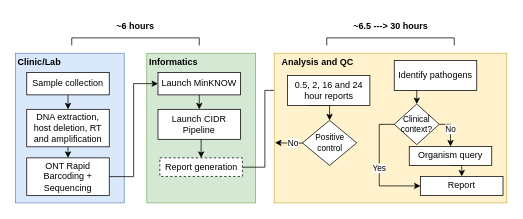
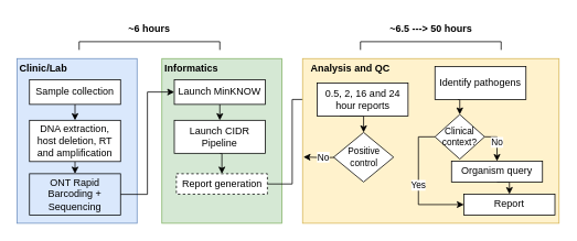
  <mxCell id="0" />
  <mxCell id="1" parent="0" />
  <mxCell id="2" value="" style="rounded=0;whiteSpace=wrap;html=1;fillColor=#dae8fc;strokeColor=#6c8ebf;" vertex="1" parent="1"><mxGeometry x="20" y="70.5" width="145" height="199.5" as="geometry" /></mxCell>
  <mxCell id="3" style="edgeStyle=orthogonalEdgeStyle;rounded=0;orthogonalLoop=1;jettySize=auto;html=1;exitX=0.5;exitY=1;exitDx=0;exitDy=0;entryX=0.5;entryY=0;entryDx=0;entryDy=0;" edge="1" parent="1" source="4" target="6"><mxGeometry relative="1" as="geometry" /></mxCell>
  <mxCell id="4" value="Sample collection" style="rounded=0;whiteSpace=wrap;html=1;" vertex="1" parent="1"><mxGeometry x="35" y="96" width="110" height="30" as="geometry" /></mxCell>
  <mxCell id="5" style="edgeStyle=orthogonalEdgeStyle;rounded=0;orthogonalLoop=1;jettySize=auto;html=1;exitX=0.5;exitY=1;exitDx=0;exitDy=0;entryX=0.5;entryY=0;entryDx=0;entryDy=0;" edge="1" parent="1" source="6" target="7"><mxGeometry relative="1" as="geometry" /></mxCell>
  <mxCell id="6" value="DNA extraction, host deletion, RT and amplification" style="rounded=0;whiteSpace=wrap;html=1;" vertex="1" parent="1"><mxGeometry x="35" y="145.25" width="110" height="50" as="geometry" /></mxCell>
- <mxCell id="7" value="ONT Rapid Barcoding + Sequencing" style="rounded=0;whiteSpace=wrap;html=1;" vertex="1" parent="1"><mxGeometry x="35" y="210" width="110" height="50" as="geometry" /></mxCell>
+ <mxCell id="7" value="ONT Rapid Barcoding + Sequencing" style="rounded=0;whiteSpace=wrap;html=1;fillColor=#dae8fc;" vertex="1" parent="1"><mxGeometry x="35" y="210" width="110" height="50" as="geometry" /></mxCell>
  <mxCell id="8" value="&lt;b&gt;Clinic/Lab&lt;/b&gt;" style="text;html=1;strokeColor=none;fillColor=none;align=center;verticalAlign=middle;whiteSpace=wrap;rounded=0;" vertex="1" parent="1"><mxGeometry x="22" y="72" width="60" height="20" as="geometry" /></mxCell>
  <mxCell id="9" value="" style="rounded=0;whiteSpace=wrap;html=1;fillColor=#d5e8d4;strokeColor=#82b366;" vertex="1" parent="1"><mxGeometry x="195" y="70.5" width="145" height="199.5" as="geometry" /></mxCell>
  <mxCell id="10" style="edgeStyle=orthogonalEdgeStyle;rounded=0;orthogonalLoop=1;jettySize=auto;html=1;exitX=0.5;exitY=1;exitDx=0;exitDy=0;entryX=0.5;entryY=0;entryDx=0;entryDy=0;" edge="1" parent="1" source="11" target="13"><mxGeometry relative="1" as="geometry" /></mxCell>
  <mxCell id="11" value="Launch MinKNOW" style="rounded=0;whiteSpace=wrap;html=1;" vertex="1" parent="1"><mxGeometry x="210" y="96" width="110" height="30" as="geometry" /></mxCell>
  <mxCell id="12" style="edgeStyle=orthogonalEdgeStyle;rounded=0;orthogonalLoop=1;jettySize=auto;html=1;exitX=0.5;exitY=1;exitDx=0;exitDy=0;entryX=0.5;entryY=0;entryDx=0;entryDy=0;" edge="1" parent="1" source="13" target="15"><mxGeometry relative="1" as="geometry" /></mxCell>
  <mxCell id="13" value="Launch CIDR Pipeline" style="rounded=0;whiteSpace=wrap;html=1;" vertex="1" parent="1"><mxGeometry x="210" y="145.25" width="110" height="40" as="geometry" /></mxCell>
  <mxCell id="14" style="edgeStyle=orthogonalEdgeStyle;rounded=0;orthogonalLoop=1;jettySize=auto;html=1;entryX=0;entryY=0.5;entryDx=0;entryDy=0;" edge="1" parent="1" source="15" target="23"><mxGeometry relative="1" as="geometry" /></mxCell>
  <mxCell id="15" value="Report generation" style="rounded=0;whiteSpace=wrap;html=1;dashed=1;" vertex="1" parent="1"><mxGeometry x="212.5" y="210" width="110" height="24.75" as="geometry" /></mxCell>
  <mxCell id="16" value="&lt;b&gt;Informatics&lt;/b&gt;" style="text;html=1;strokeColor=none;fillColor=none;align=center;verticalAlign=middle;whiteSpace=wrap;rounded=0;" vertex="1" parent="1"><mxGeometry x="201" y="72" width="60" height="20" as="geometry" /></mxCell>
  <mxCell id="17" style="edgeStyle=orthogonalEdgeStyle;rounded=0;orthogonalLoop=1;jettySize=auto;html=1;exitX=1;exitY=0.5;exitDx=0;exitDy=0;entryX=0;entryY=0.5;entryDx=0;entryDy=0;" edge="1" parent="1" source="7" target="11"><mxGeometry relative="1" as="geometry" /></mxCell>
  <mxCell id="18" value="" style="rounded=0;whiteSpace=wrap;html=1;fillColor=#fff2cc;strokeColor=#d6b656;" vertex="1" parent="1"><mxGeometry x="365" y="70.5" width="310" height="199.5" as="geometry" /></mxCell>
  <mxCell id="19" value="&lt;b&gt;Analysis and QC&lt;/b&gt;" style="text;html=1;strokeColor=none;fillColor=none;align=center;verticalAlign=middle;whiteSpace=wrap;rounded=0;" vertex="1" parent="1"><mxGeometry x="371" y="72" width="104" height="20" as="geometry" /></mxCell>
  <mxCell id="20" value="No" style="edgeStyle=orthogonalEdgeStyle;rounded=0;orthogonalLoop=1;jettySize=auto;html=1;exitX=0;exitY=0.5;exitDx=0;exitDy=0;" edge="1" parent="1"><mxGeometry relative="1" as="geometry"><mxPoint x="366" y="189.667" as="targetPoint" /><mxPoint x="413.5" y="190" as="sourcePoint" /></mxGeometry></mxCell>
  <mxCell id="21" value="Positive control" style="rhombus;whiteSpace=wrap;html=1;fontSize=11;" vertex="1" parent="1"><mxGeometry x="402.5" y="160" width="72.5" height="60" as="geometry" /></mxCell>
  <mxCell id="22" style="edgeStyle=orthogonalEdgeStyle;rounded=0;orthogonalLoop=1;jettySize=auto;html=1;exitX=0.25;exitY=1;exitDx=0;exitDy=0;entryX=0.5;entryY=0;entryDx=0;entryDy=0;" edge="1" parent="1" source="23" target="21"><mxGeometry relative="1" as="geometry" /></mxCell>
  <mxCell id="23" value="0.5, 2, 16 and 24 hour reports" style="rounded=0;whiteSpace=wrap;html=1;" vertex="1" parent="1"><mxGeometry x="382.5" y="100" width="110" height="40" as="geometry" /></mxCell>
  <mxCell id="24" value="" style="group" vertex="1" connectable="0" parent="1"><mxGeometry x="95" y="50" width="170" height="10" as="geometry" /></mxCell>
  <mxCell id="25" value="" style="endArrow=none;html=1;rounded=0;" edge="1" parent="24"><mxGeometry width="50" height="50" relative="1" as="geometry"><mxPoint as="sourcePoint" /><mxPoint x="170" as="targetPoint" /></mxGeometry></mxCell>
  <mxCell id="26" value="" style="endArrow=none;html=1;rounded=0;" edge="1" parent="24"><mxGeometry width="50" height="50" relative="1" as="geometry"><mxPoint y="10" as="sourcePoint" /><mxPoint as="targetPoint" /></mxGeometry></mxCell>
  <mxCell id="27" value="" style="endArrow=none;html=1;rounded=0;" edge="1" parent="24"><mxGeometry width="50" height="50" relative="1" as="geometry"><mxPoint x="170" y="10" as="sourcePoint" /><mxPoint x="170" as="targetPoint" /></mxGeometry></mxCell>
  <mxCell id="28" value="&lt;b&gt;~6 hours&lt;/b&gt;" style="text;html=1;strokeColor=none;fillColor=none;align=center;verticalAlign=middle;whiteSpace=wrap;rounded=0;" vertex="1" parent="1"><mxGeometry x="150" y="20" width="60" height="30" as="geometry" /></mxCell>
  <mxCell id="29" value="" style="group" vertex="1" connectable="0" parent="1"><mxGeometry x="435" y="50" width="170" height="10" as="geometry" /></mxCell>
  <mxCell id="30" value="" style="endArrow=none;html=1;rounded=0;" edge="1" parent="29"><mxGeometry width="50" height="50" relative="1" as="geometry"><mxPoint as="sourcePoint" /><mxPoint x="170" as="targetPoint" /></mxGeometry></mxCell>
  <mxCell id="31" value="" style="endArrow=none;html=1;rounded=0;" edge="1" parent="29"><mxGeometry width="50" height="50" relative="1" as="geometry"><mxPoint y="10" as="sourcePoint" /><mxPoint as="targetPoint" /></mxGeometry></mxCell>
  <mxCell id="32" value="" style="endArrow=none;html=1;rounded=0;" edge="1" parent="29"><mxGeometry width="50" height="50" relative="1" as="geometry"><mxPoint x="170" y="10" as="sourcePoint" /><mxPoint x="170" as="targetPoint" /></mxGeometry></mxCell>
- <mxCell id="33" value="&lt;b&gt;~6.5 ---&amp;gt; 30 hours&lt;/b&gt;" style="text;html=1;strokeColor=none;fillColor=none;align=center;verticalAlign=middle;whiteSpace=wrap;rounded=0;" vertex="1" parent="1"><mxGeometry x="463.75" y="20" width="112.5" height="30" as="geometry" /></mxCell>
+ <mxCell id="33" value="&lt;b&gt;~6.5 ---&amp;gt; 50 hours&lt;/b&gt;" style="text;html=1;strokeColor=none;fillColor=none;align=center;verticalAlign=middle;whiteSpace=wrap;rounded=0;" vertex="1" parent="1"><mxGeometry x="463.75" y="20" width="112.5" height="30" as="geometry" /></mxCell>
  <mxCell id="34" style="edgeStyle=orthogonalEdgeStyle;rounded=0;orthogonalLoop=1;jettySize=auto;html=1;exitX=0.25;exitY=1;exitDx=0;exitDy=0;entryX=0.5;entryY=0;entryDx=0;entryDy=0;" edge="1" parent="1" source="35" target="40"><mxGeometry relative="1" as="geometry" /></mxCell>
  <mxCell id="35" value="Identify pathogens" style="rounded=0;whiteSpace=wrap;html=1;" vertex="1" parent="1"><mxGeometry x="525" y="80" width="110" height="40" as="geometry" /></mxCell>
  <mxCell id="36" style="edgeStyle=orthogonalEdgeStyle;rounded=0;orthogonalLoop=1;jettySize=auto;html=1;exitX=0.5;exitY=1;exitDx=0;exitDy=0;entryX=0.5;entryY=0;entryDx=0;entryDy=0;" edge="1" parent="1" source="37" target="41"><mxGeometry relative="1" as="geometry" /></mxCell>
  <mxCell id="37" value="Organism query" style="rounded=0;whiteSpace=wrap;html=1;" vertex="1" parent="1"><mxGeometry x="545" y="194.75" width="110" height="25.25" as="geometry" /></mxCell>
  <mxCell id="38" value="No" style="edgeStyle=orthogonalEdgeStyle;rounded=0;orthogonalLoop=1;jettySize=auto;html=1;exitX=1;exitY=0.5;exitDx=0;exitDy=0;entryX=0.5;entryY=0;entryDx=0;entryDy=0;" edge="1" parent="1" source="40" target="37"><mxGeometry relative="1" as="geometry" /></mxCell>
  <mxCell id="39" value="Yes" style="edgeStyle=orthogonalEdgeStyle;rounded=0;orthogonalLoop=1;jettySize=auto;html=1;exitX=0;exitY=0.5;exitDx=0;exitDy=0;entryX=0;entryY=0.5;entryDx=0;entryDy=0;" edge="1" parent="1" source="40" target="41"><mxGeometry relative="1" as="geometry" /></mxCell>
  <mxCell id="40" value="Clinical context?" style="rhombus;whiteSpace=wrap;html=1;fontSize=11;" vertex="1" parent="1"><mxGeometry x="525" y="138.25" width="60" height="54" as="geometry" /></mxCell>
  <mxCell id="41" value="Report" style="rounded=0;whiteSpace=wrap;html=1;" vertex="1" parent="1"><mxGeometry x="560" y="234.75" width="110" height="25.25" as="geometry" /></mxCell>
